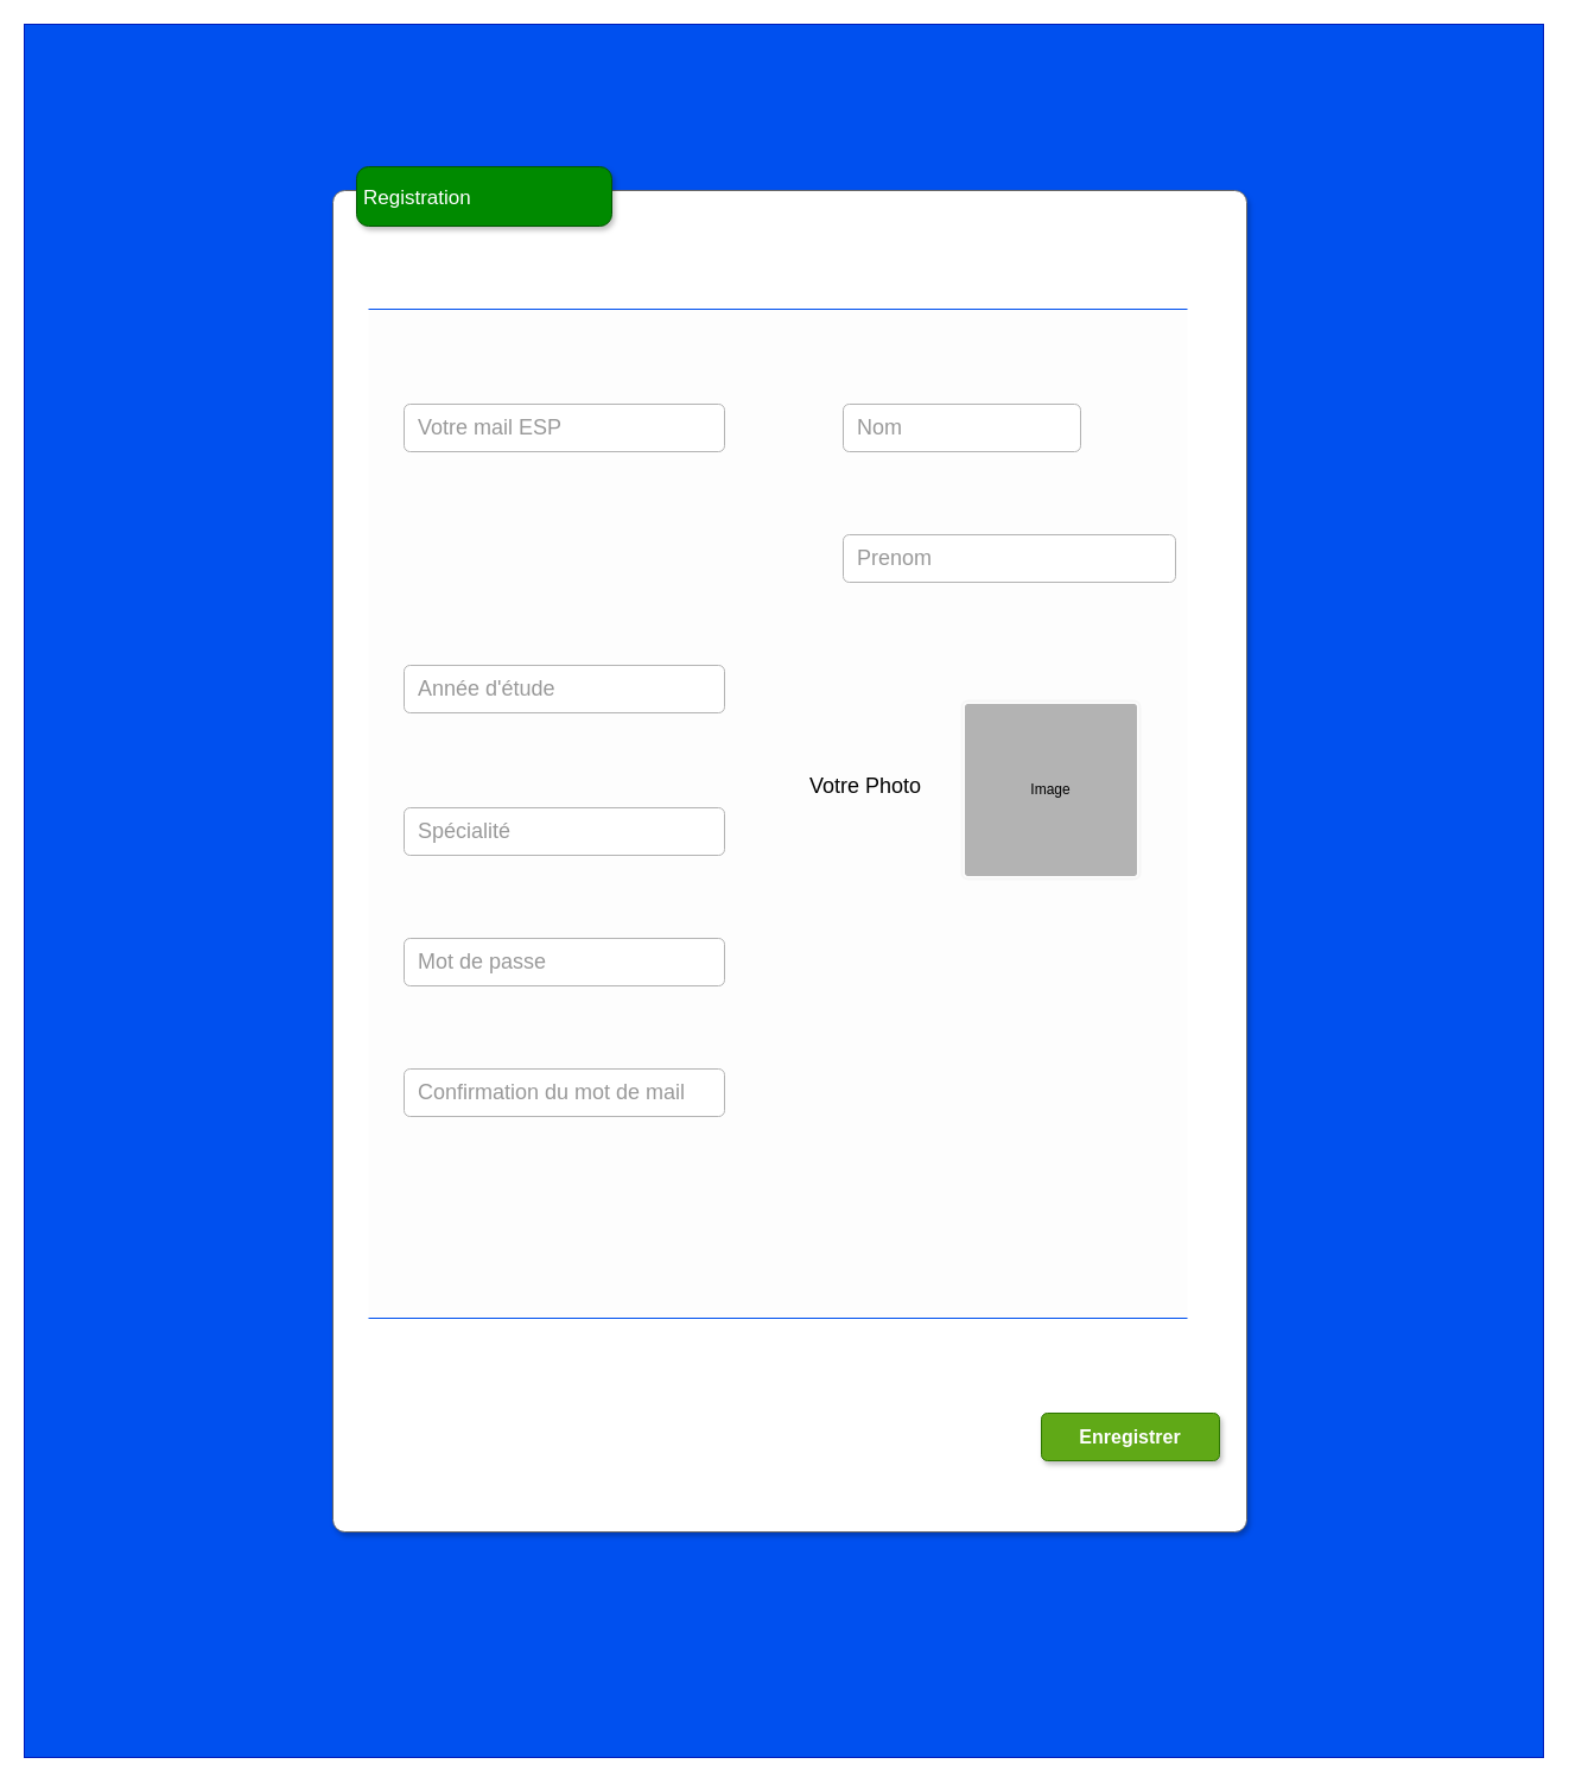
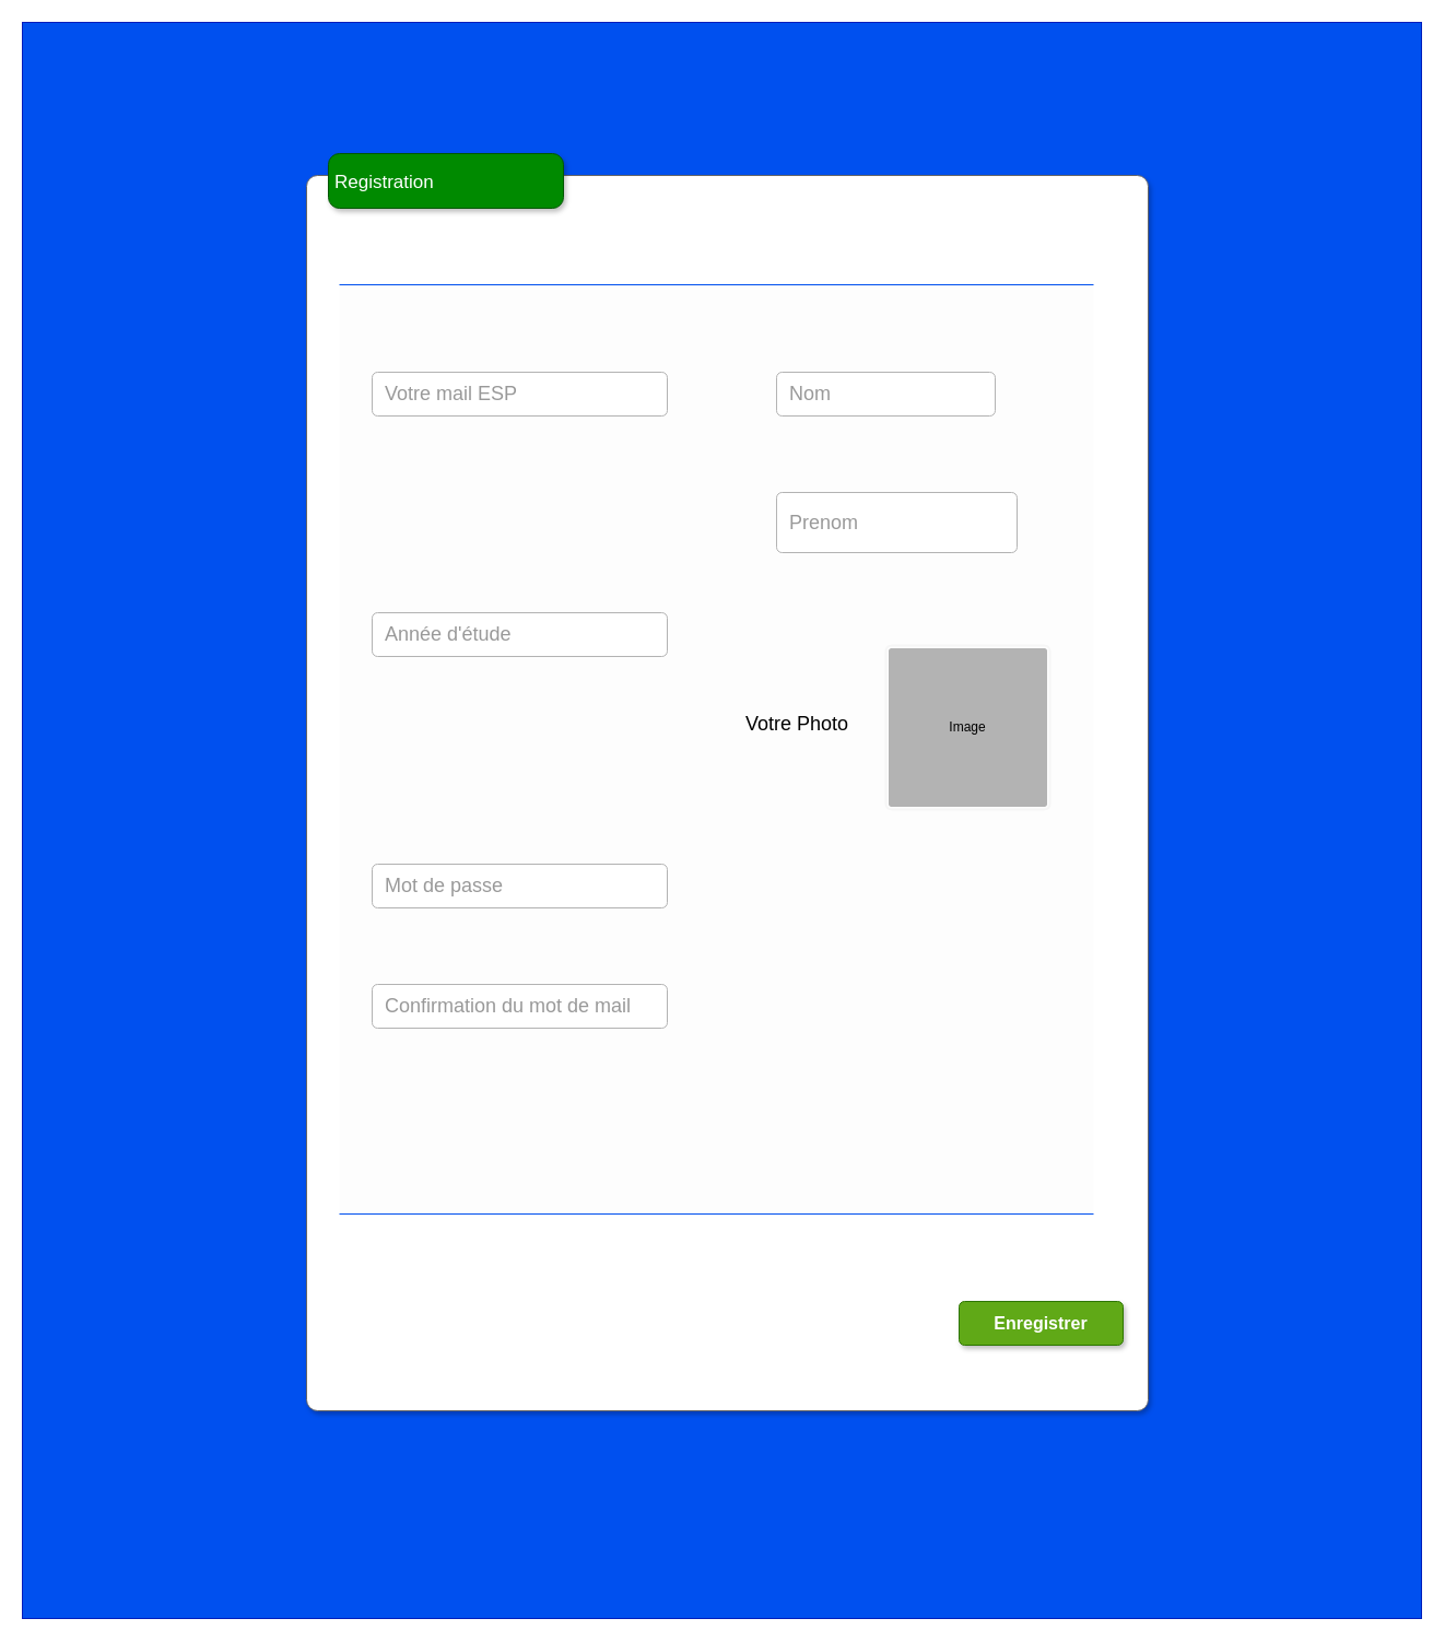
  <mxCell id="0" />
  <mxCell id="1" parent="0" />
  <mxCell id="2" value="" style="group;fillColor=#0050ef;strokeColor=#001DBC;fontColor=#ffffff;" parent="1" vertex="1" connectable="0"><mxGeometry x="260" y="40" width="1040" height="1440" as="geometry" /></mxCell>
  <mxCell id="3" value="" style="strokeWidth=1;shadow=0;dashed=0;align=center;html=1;shape=mxgraph.mockup.containers.rrect;rSize=0;strokeColor=#001DBC;fontSize=17;verticalAlign=top;whiteSpace=wrap;fillColor=#0050ef;spacingTop=32;fontColor=#ffffff;" parent="2" vertex="1"><mxGeometry x="-240" y="-20" width="1280" height="1460" as="geometry" /></mxCell>
  <mxCell id="4" value="" style="shape=mxgraph.mockup.containers.marginRect;rectMarginTop=10;strokeColor=#666666;strokeWidth=1;dashed=0;rounded=1;arcSize=5;recursiveResize=0;shadow=1;" parent="2" vertex="1"><mxGeometry x="20" y="110" width="770" height="1140" as="geometry" /></mxCell>
  <mxCell id="5" value="Registration " style="shape=rect;strokeColor=#005700;fillColor=#008a00;strokeWidth=1;dashed=0;rounded=1;arcSize=20;fontSize=17;spacing=2;spacingTop=-2;align=left;autosize=1;spacingLeft=4;resizeWidth=0;resizeHeight=0;perimeter=none;shadow=1;fontColor=#ffffff;" parent="4" vertex="1"><mxGeometry x="20" y="-10" width="215" height="50" as="geometry" /></mxCell>
  <mxCell id="6" value="&lt;b&gt;Enregistrer&lt;/b&gt;" style="html=1;shadow=1;dashed=0;shape=mxgraph.bootstrap.rrect;rSize=5;fillColor=#60a917;align=center;strokeColor=#2D7600;fontColor=#ffffff;fontSize=16;whiteSpace=wrap;" parent="4" vertex="1"><mxGeometry x="597" y="1040" width="150" height="40" as="geometry" /></mxCell>
  <mxCell id="7" value="" style="html=1;shadow=0;dashed=0;shape=mxgraph.bootstrap.horLines;strokeColor=#0050EF;fillColor=#fdfdfd;fontSize=18;" vertex="1" parent="4"><mxGeometry x="30" y="110" width="690" height="850" as="geometry" /></mxCell>
  <mxCell id="8" value="Nom&amp;nbsp;" style="html=1;shadow=0;dashed=0;shape=mxgraph.bootstrap.rrect;rSize=5;strokeColor=#B3B3B3;align=left;spacingLeft=10;fontSize=18;fontColor=#999999;whiteSpace=wrap;" vertex="1" parent="4"><mxGeometry x="430" y="190" width="200" height="40" as="geometry" /></mxCell>
- <mxCell id="9" value="Prenom" style="html=1;shadow=0;dashed=0;shape=mxgraph.bootstrap.rrect;rSize=5;strokeColor=#B3B3B3;align=left;spacingLeft=10;fontSize=18;fontColor=#999999;whiteSpace=wrap;" vertex="1" parent="4"><mxGeometry x="430" y="300" width="280" height="40" as="geometry" /></mxCell>
+ <mxCell id="9" value="Prenom" style="html=1;shadow=0;dashed=0;shape=mxgraph.bootstrap.rrect;rSize=5;strokeColor=#B3B3B3;align=left;spacingLeft=10;fontSize=18;fontColor=#999999;whiteSpace=wrap;" vertex="1" parent="4"><mxGeometry x="430" y="300" width="220" height="55" as="geometry" /></mxCell>
  <mxCell id="10" value="&lt;span style=&quot;white-space: normal&quot;&gt;Votre mail ESP&lt;/span&gt;" style="html=1;shadow=0;dashed=0;shape=mxgraph.bootstrap.rrect;rSize=5;strokeColor=#B3B3B3;align=left;spacingLeft=10;fontSize=18;fontColor=#999999;whiteSpace=wrap;" vertex="1" parent="4"><mxGeometry x="60" y="190" width="270" height="40" as="geometry" /></mxCell>
  <mxCell id="11" value="Année d'étude" style="html=1;shadow=0;dashed=0;shape=mxgraph.bootstrap.rrect;rSize=5;strokeColor=#B3B3B3;align=left;spacingLeft=10;fontSize=18;fontColor=#999999;whiteSpace=wrap;" vertex="1" parent="4"><mxGeometry x="60" y="410" width="270" height="40" as="geometry" /></mxCell>
- <mxCell id="12" value="Spécialité" style="html=1;shadow=0;dashed=0;shape=mxgraph.bootstrap.rrect;rSize=5;strokeColor=#B3B3B3;align=left;spacingLeft=10;fontSize=18;fontColor=#999999;whiteSpace=wrap;" vertex="1" parent="4"><mxGeometry x="60" y="530" width="270" height="40" as="geometry" /></mxCell>
  <mxCell id="13" value="Mot de passe" style="html=1;shadow=0;dashed=0;shape=mxgraph.bootstrap.rrect;rSize=5;strokeColor=#B3B3B3;align=left;spacingLeft=10;fontSize=18;fontColor=#999999;whiteSpace=wrap;" vertex="1" parent="4"><mxGeometry x="60" y="640" width="270" height="40" as="geometry" /></mxCell>
  <mxCell id="14" value="Confirmation du mot de mail" style="html=1;shadow=0;dashed=0;shape=mxgraph.bootstrap.rrect;rSize=5;strokeColor=#B3B3B3;align=left;spacingLeft=10;fontSize=18;fontColor=#999999;whiteSpace=wrap;" vertex="1" parent="4"><mxGeometry x="60" y="750" width="270" height="40" as="geometry" /></mxCell>
  <mxCell id="15" value="&lt;font color=&quot;#000000&quot;&gt;Image&lt;/font&gt;" style="html=1;shadow=0;dashed=0;shape=mxgraph.bootstrap.image;align=center;rSize=5;strokeColor=#f6f6f6;fillColor=#B3B3B3;fontColor=#999999;strokeWidth=2;whiteSpace=wrap;" vertex="1" parent="4"><mxGeometry x="530" y="440" width="150" height="150" as="geometry" /></mxCell>
  <mxCell id="16" value="Votre Photo" style="text;html=1;fontSize=18;" vertex="1" parent="4"><mxGeometry x="400" y="495" width="140" height="40" as="geometry" /></mxCell>
